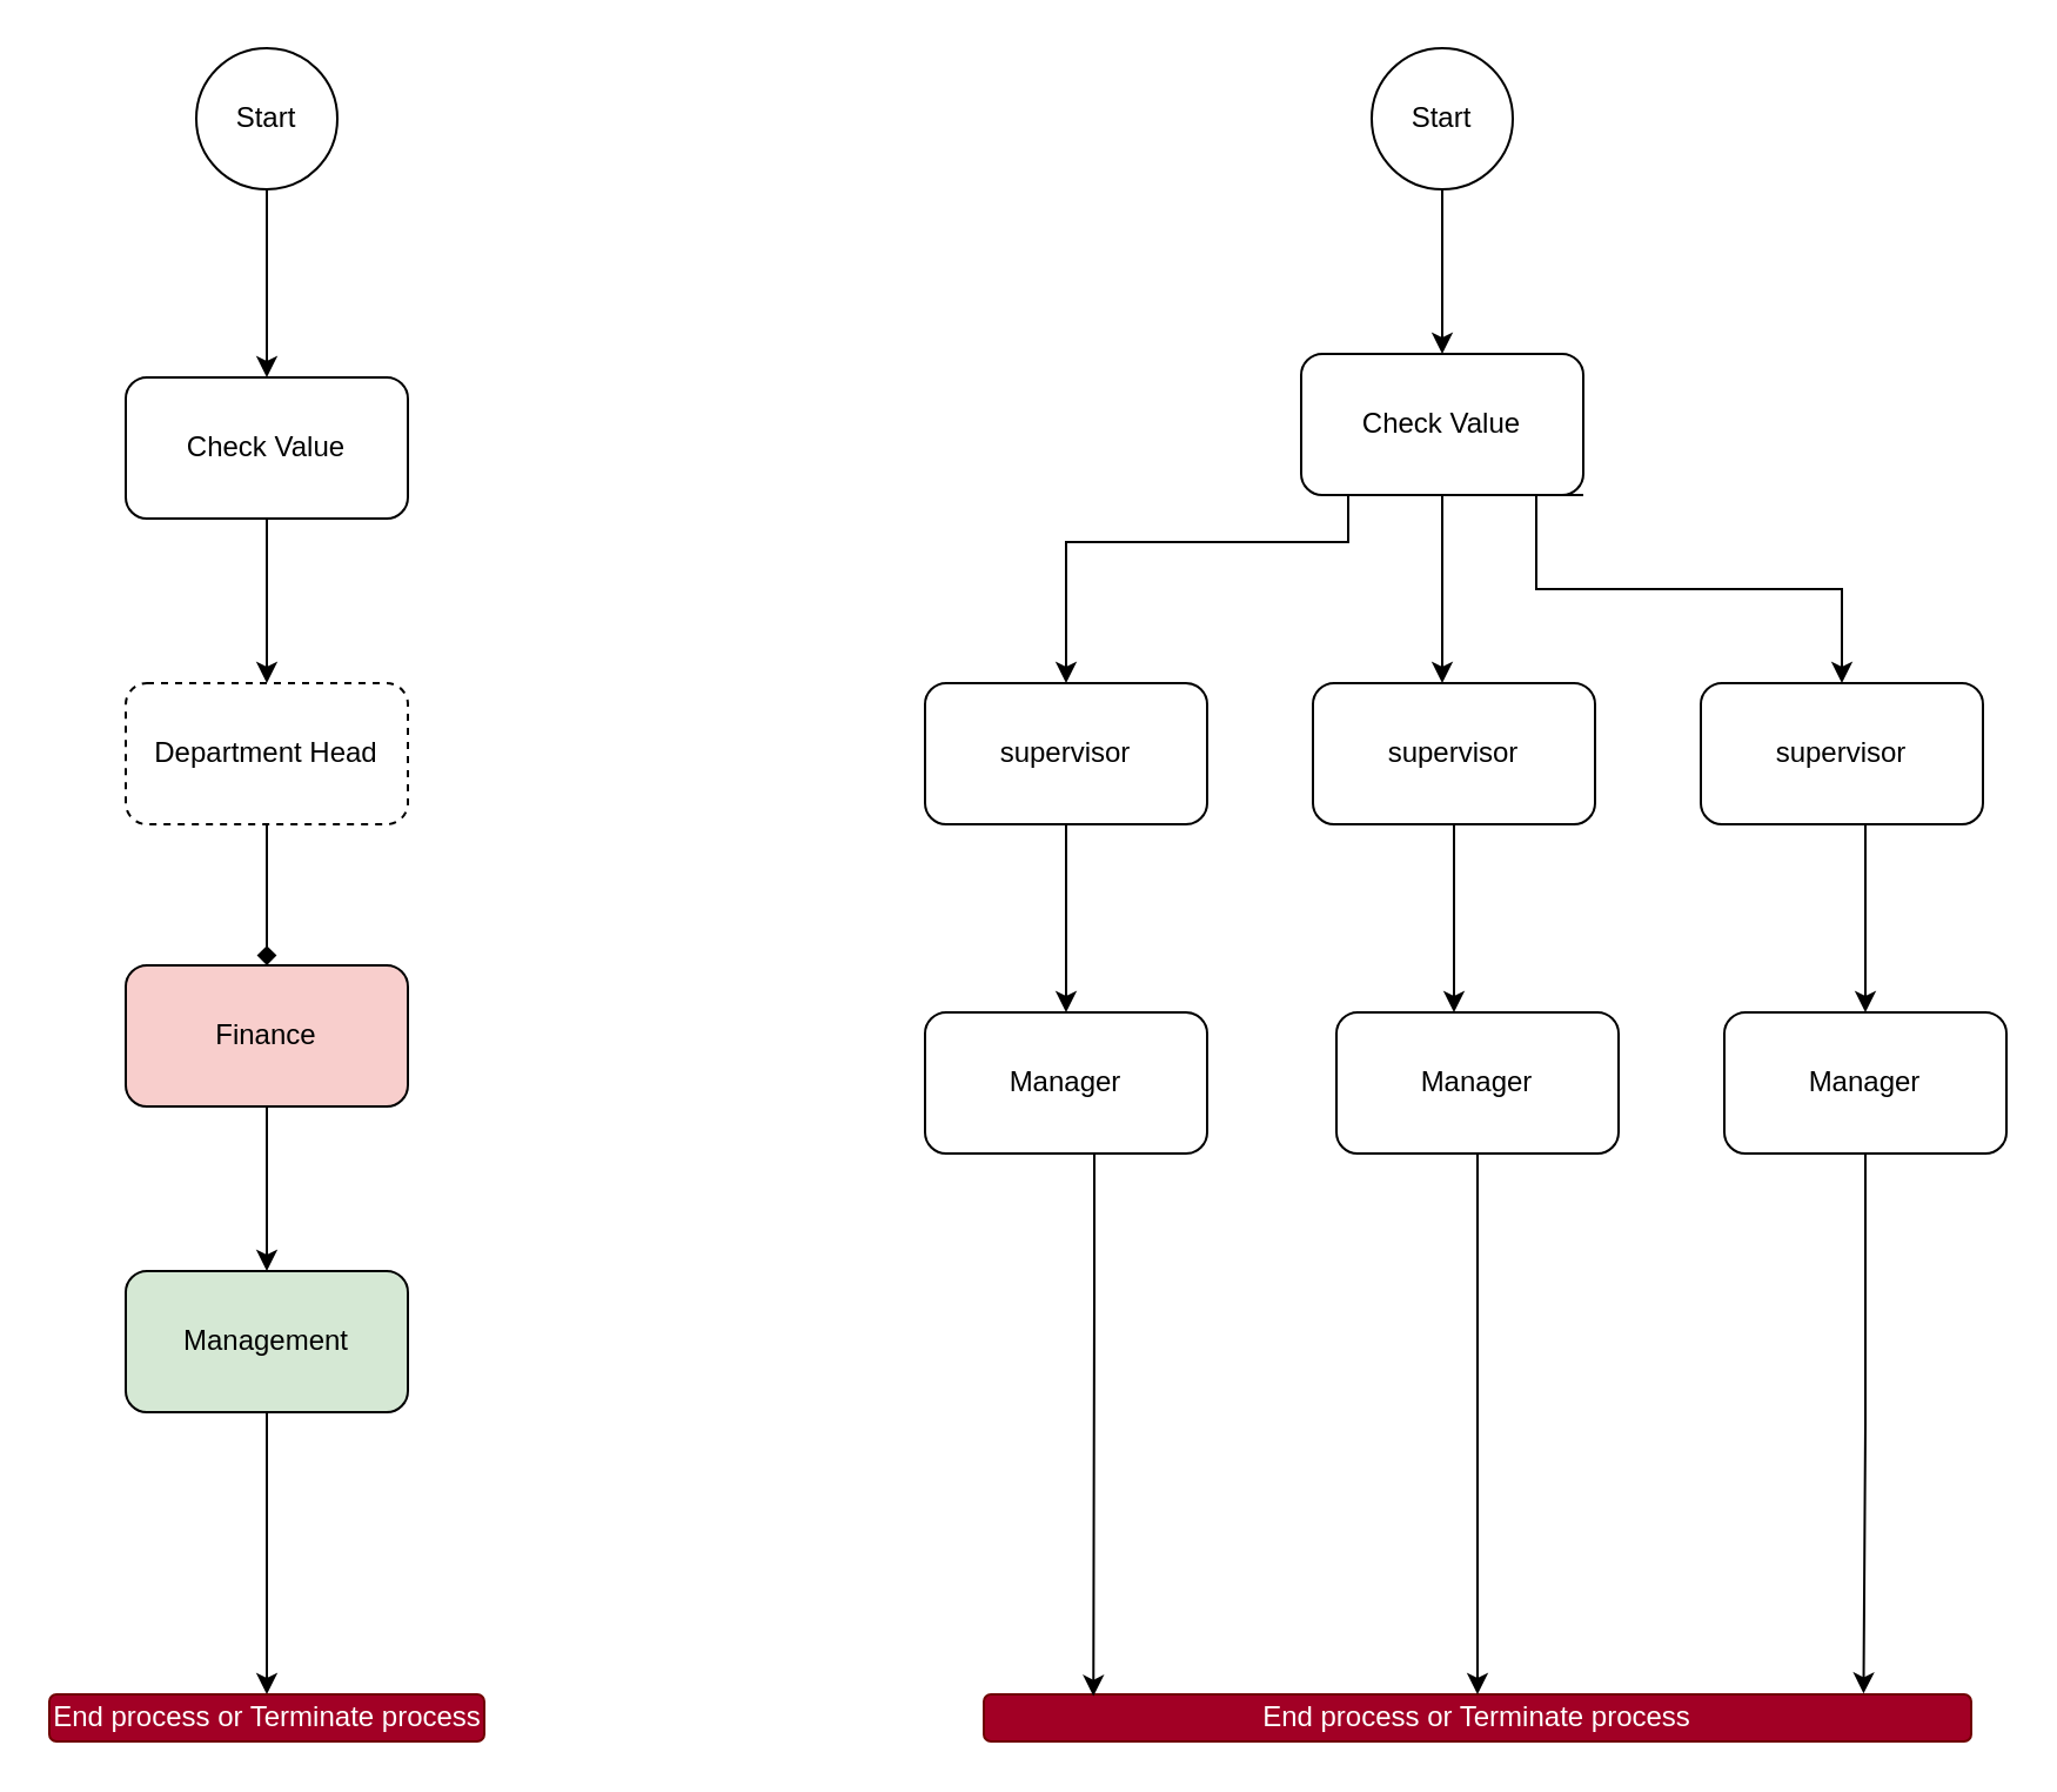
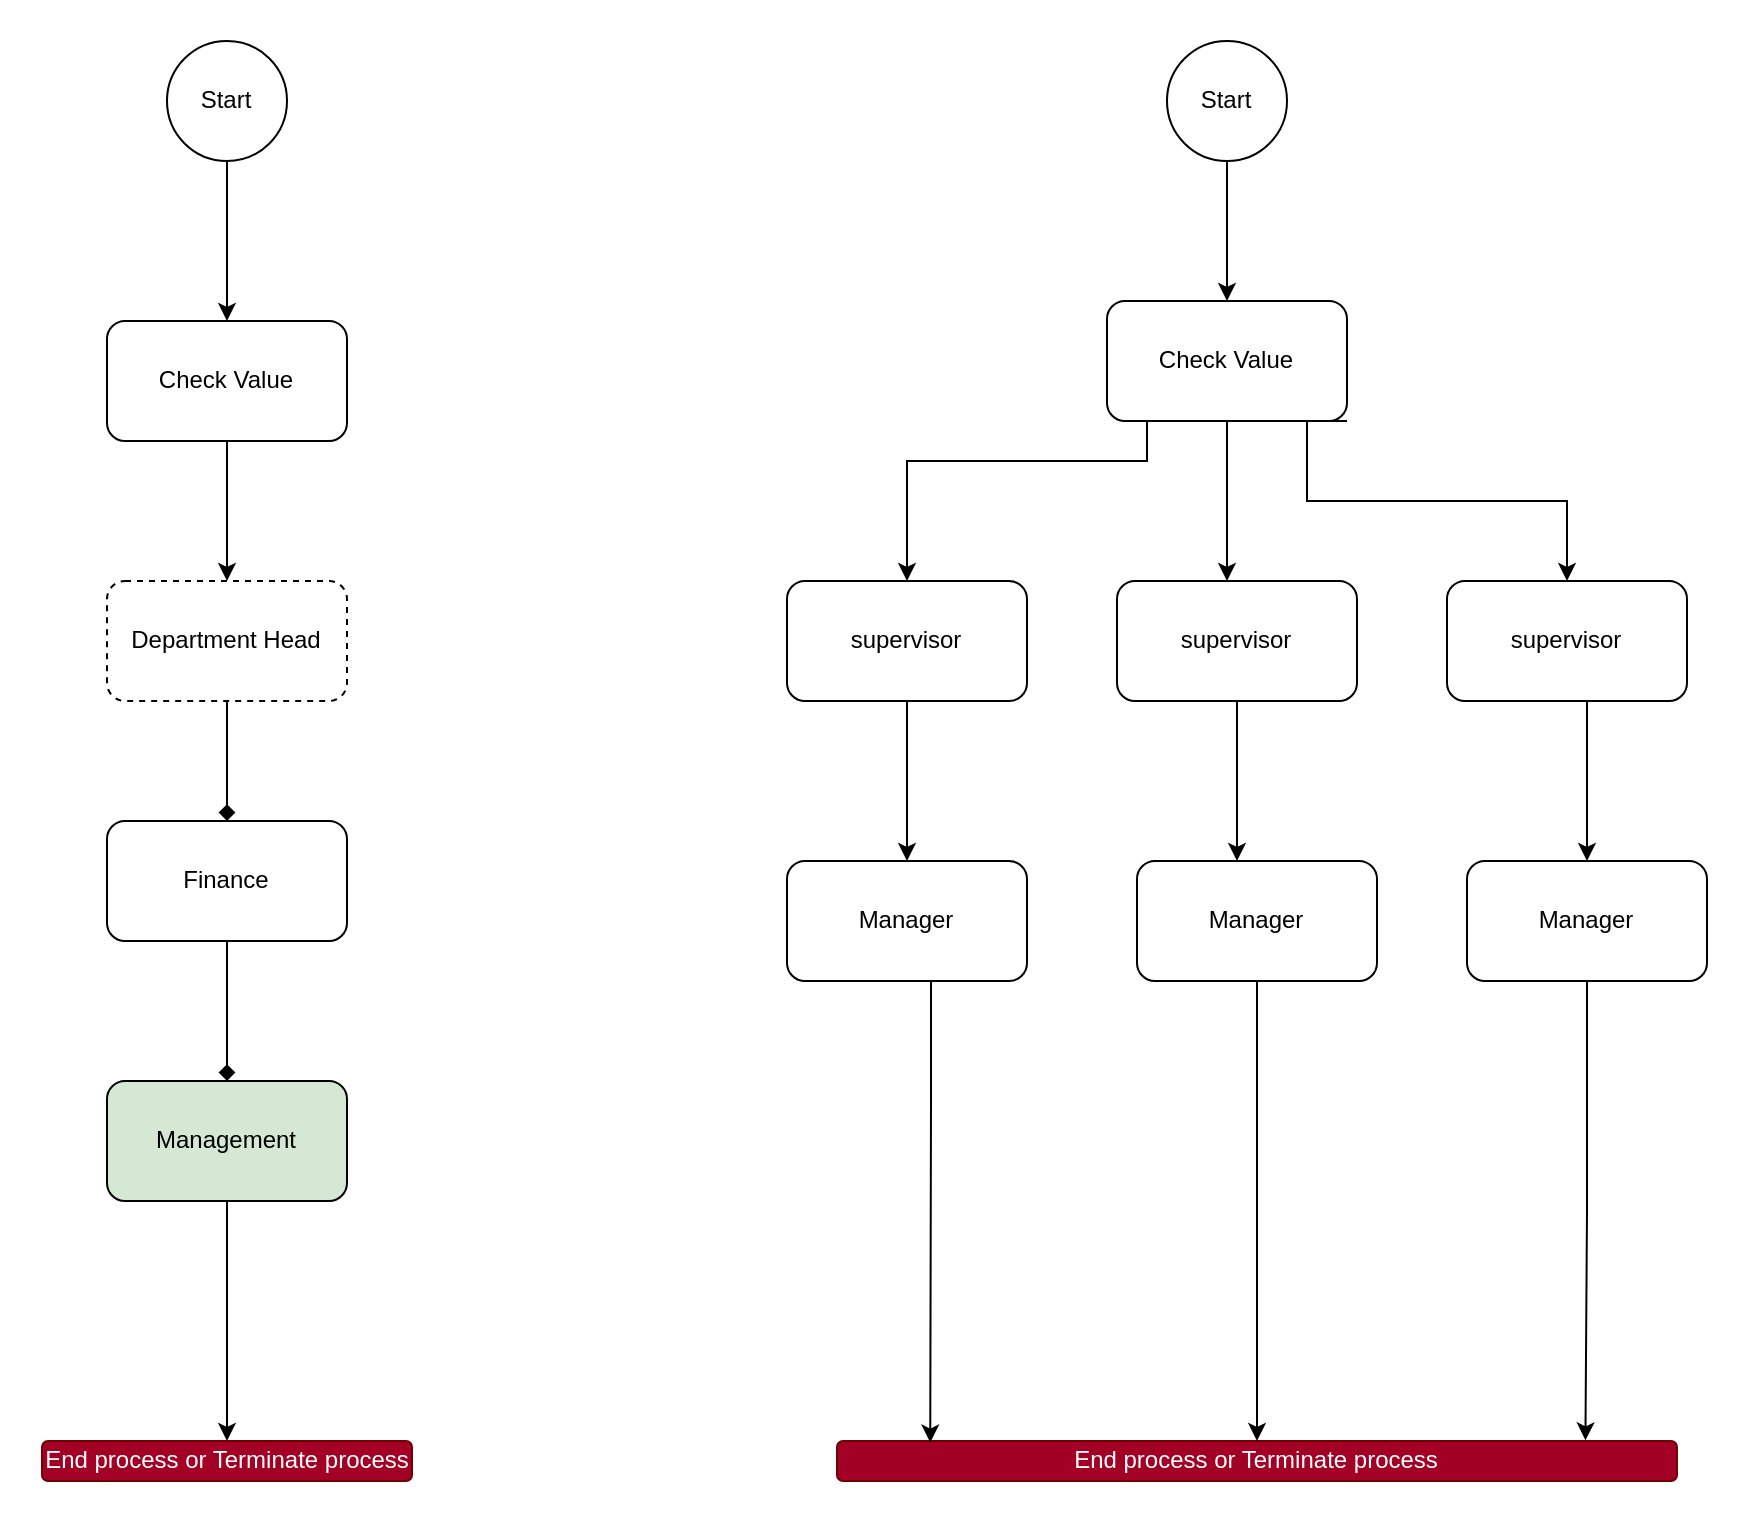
  <mxCell id="0" />
  <mxCell id="1" parent="0" />
  <mxCell id="2" value="" style="edgeStyle=orthogonalEdgeStyle;rounded=0;orthogonalLoop=1;jettySize=auto;html=1;" edge="1" parent="1" source="3" target="7"><mxGeometry relative="1" as="geometry" /></mxCell>
  <mxCell id="3" value="Start" style="ellipse;whiteSpace=wrap;html=1;aspect=fixed;" vertex="1" parent="1"><mxGeometry x="83" y="20" width="60" height="60" as="geometry" /></mxCell>
  <mxCell id="4" value="" style="edgeStyle=orthogonalEdgeStyle;rounded=0;orthogonalLoop=1;jettySize=auto;html=1;" edge="1" parent="1" source="5" target="19"><mxGeometry relative="1" as="geometry" /></mxCell>
  <mxCell id="5" value="Start" style="ellipse;whiteSpace=wrap;html=1;aspect=fixed;" vertex="1" parent="1"><mxGeometry x="583" y="20" width="60" height="60" as="geometry" /></mxCell>
  <mxCell id="6" value="" style="edgeStyle=orthogonalEdgeStyle;rounded=0;orthogonalLoop=1;jettySize=auto;html=1;" edge="1" parent="1" source="7" target="9"><mxGeometry relative="1" as="geometry" /></mxCell>
  <mxCell id="7" value="Check Value" style="rounded=1;whiteSpace=wrap;html=1;" vertex="1" parent="1"><mxGeometry x="53" y="160" width="120" height="60" as="geometry" /></mxCell>
  <mxCell id="8" value="" style="edgeStyle=orthogonalEdgeStyle;rounded=0;orthogonalLoop=1;jettySize=auto;html=1;endArrow=diamond;" edge="1" parent="1" source="9" target="11"><mxGeometry relative="1" as="geometry" /></mxCell>
  <mxCell id="9" value="Department Head" style="rounded=1;whiteSpace=wrap;html=1;dashed=1;" vertex="1" parent="1"><mxGeometry x="53" y="290" width="120" height="60" as="geometry" /></mxCell>
- <mxCell id="10" value="" style="edgeStyle=orthogonalEdgeStyle;rounded=0;orthogonalLoop=1;jettySize=auto;html=1;" edge="1" parent="1" source="11" target="13"><mxGeometry relative="1" as="geometry" /></mxCell>
- <mxCell id="11" value="Finance" style="rounded=1;whiteSpace=wrap;html=1;fillColor=#f8cecc;" vertex="1" parent="1"><mxGeometry x="53" y="410" width="120" height="60" as="geometry" /></mxCell>
+ <mxCell id="10" value="" style="edgeStyle=orthogonalEdgeStyle;rounded=0;orthogonalLoop=1;jettySize=auto;html=1;endArrow=diamond;" edge="1" parent="1" source="11" target="13"><mxGeometry relative="1" as="geometry" /></mxCell>
+ <mxCell id="11" value="Finance" style="rounded=1;whiteSpace=wrap;html=1;" vertex="1" parent="1"><mxGeometry x="53" y="410" width="120" height="60" as="geometry" /></mxCell>
  <mxCell id="12" value="" style="edgeStyle=orthogonalEdgeStyle;rounded=0;orthogonalLoop=1;jettySize=auto;html=1;" edge="1" parent="1" source="13" target="14"><mxGeometry relative="1" as="geometry" /></mxCell>
  <mxCell id="13" value="Management" style="rounded=1;whiteSpace=wrap;html=1;fillColor=#d5e8d4;" vertex="1" parent="1"><mxGeometry x="53" y="540" width="120" height="60" as="geometry" /></mxCell>
  <mxCell id="14" value="End process or Terminate process" style="rounded=1;whiteSpace=wrap;html=1;fillColor=#a20025;fontColor=#ffffff;strokeColor=#6F0000;rotation=0;" vertex="1" parent="1"><mxGeometry x="20.5" y="720" width="185" height="20" as="geometry" /></mxCell>
  <mxCell id="15" value="End process or Terminate process" style="rounded=1;whiteSpace=wrap;html=1;fillColor=#a20025;fontColor=#ffffff;strokeColor=#6F0000;rotation=0;" vertex="1" parent="1"><mxGeometry x="418" y="720" width="420" height="20" as="geometry" /></mxCell>
  <mxCell id="16" value="" style="edgeStyle=orthogonalEdgeStyle;rounded=0;orthogonalLoop=1;jettySize=auto;html=1;" edge="1" parent="1" source="19" target="23"><mxGeometry relative="1" as="geometry"><Array as="points"><mxPoint x="613" y="270" /><mxPoint x="613" y="270" /></Array></mxGeometry></mxCell>
  <mxCell id="17" style="edgeStyle=orthogonalEdgeStyle;rounded=0;orthogonalLoop=1;jettySize=auto;html=1;exitX=1;exitY=1;exitDx=0;exitDy=0;entryX=0.5;entryY=0;entryDx=0;entryDy=0;" edge="1" parent="1" source="19" target="25"><mxGeometry relative="1" as="geometry"><Array as="points"><mxPoint x="653" y="210" /><mxPoint x="653" y="250" /><mxPoint x="783" y="250" /></Array></mxGeometry></mxCell>
  <mxCell id="18" style="edgeStyle=orthogonalEdgeStyle;rounded=0;orthogonalLoop=1;jettySize=auto;html=1;exitX=0;exitY=0.75;exitDx=0;exitDy=0;entryX=0.5;entryY=0;entryDx=0;entryDy=0;" edge="1" parent="1" source="19" target="21"><mxGeometry relative="1" as="geometry"><Array as="points"><mxPoint x="573" y="195" /><mxPoint x="573" y="230" /><mxPoint x="453" y="230" /></Array></mxGeometry></mxCell>
  <mxCell id="19" value="Check Value" style="rounded=1;whiteSpace=wrap;html=1;" vertex="1" parent="1"><mxGeometry x="553" y="150" width="120" height="60" as="geometry" /></mxCell>
  <mxCell id="20" value="" style="edgeStyle=orthogonalEdgeStyle;rounded=0;orthogonalLoop=1;jettySize=auto;html=1;" edge="1" parent="1" source="21" target="26"><mxGeometry relative="1" as="geometry" /></mxCell>
  <mxCell id="21" value="supervisor" style="rounded=1;whiteSpace=wrap;html=1;" vertex="1" parent="1"><mxGeometry x="393" y="290" width="120" height="60" as="geometry" /></mxCell>
  <mxCell id="22" value="" style="edgeStyle=orthogonalEdgeStyle;rounded=0;orthogonalLoop=1;jettySize=auto;html=1;movable=1;resizable=1;rotatable=1;deletable=1;editable=1;locked=0;connectable=1;" edge="1" parent="1" source="23" target="28"><mxGeometry relative="1" as="geometry"><Array as="points"><mxPoint x="618" y="420" /><mxPoint x="618" y="420" /></Array></mxGeometry></mxCell>
  <mxCell id="23" value="supervisor" style="rounded=1;whiteSpace=wrap;html=1;" vertex="1" parent="1"><mxGeometry x="558" y="290" width="120" height="60" as="geometry" /></mxCell>
  <mxCell id="24" value="" style="edgeStyle=orthogonalEdgeStyle;rounded=0;orthogonalLoop=1;jettySize=auto;html=1;" edge="1" parent="1" source="25" target="29"><mxGeometry relative="1" as="geometry"><Array as="points"><mxPoint x="793" y="370" /><mxPoint x="793" y="370" /></Array></mxGeometry></mxCell>
  <mxCell id="25" value="supervisor" style="rounded=1;whiteSpace=wrap;html=1;" vertex="1" parent="1"><mxGeometry x="723" y="290" width="120" height="60" as="geometry" /></mxCell>
  <mxCell id="26" value="Manager" style="rounded=1;whiteSpace=wrap;html=1;" vertex="1" parent="1"><mxGeometry x="393" y="430" width="120" height="60" as="geometry" /></mxCell>
  <mxCell id="27" style="edgeStyle=orthogonalEdgeStyle;rounded=0;orthogonalLoop=1;jettySize=auto;html=1;entryX=0.5;entryY=0;entryDx=0;entryDy=0;" edge="1" parent="1" source="28" target="15"><mxGeometry relative="1" as="geometry" /></mxCell>
  <mxCell id="28" value="Manager" style="rounded=1;whiteSpace=wrap;html=1;" vertex="1" parent="1"><mxGeometry x="568" y="430" width="120" height="60" as="geometry" /></mxCell>
  <mxCell id="29" value="Manager" style="rounded=1;whiteSpace=wrap;html=1;" vertex="1" parent="1"><mxGeometry x="733" y="430" width="120" height="60" as="geometry" /></mxCell>
  <mxCell id="30" style="edgeStyle=orthogonalEdgeStyle;rounded=0;orthogonalLoop=1;jettySize=auto;html=1;entryX=0.891;entryY=-0.017;entryDx=0;entryDy=0;entryPerimeter=0;" edge="1" parent="1" source="29" target="15"><mxGeometry relative="1" as="geometry" /></mxCell>
  <mxCell id="31" style="edgeStyle=orthogonalEdgeStyle;rounded=0;orthogonalLoop=1;jettySize=auto;html=1;entryX=0.111;entryY=0.039;entryDx=0;entryDy=0;entryPerimeter=0;movable=1;resizable=1;rotatable=1;deletable=1;editable=1;locked=0;connectable=1;" edge="1" parent="1" source="26" target="15"><mxGeometry relative="1" as="geometry"><Array as="points"><mxPoint x="465" y="550" /><mxPoint x="465" y="550" /></Array></mxGeometry></mxCell>
